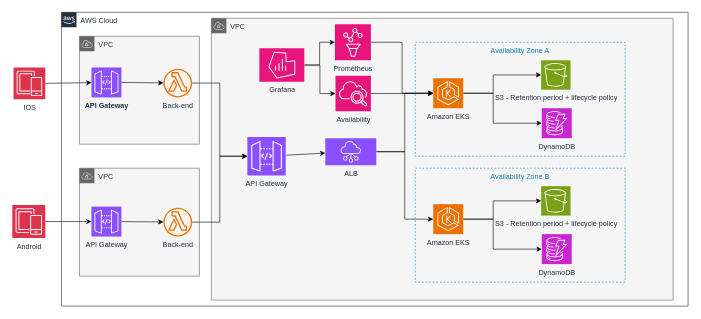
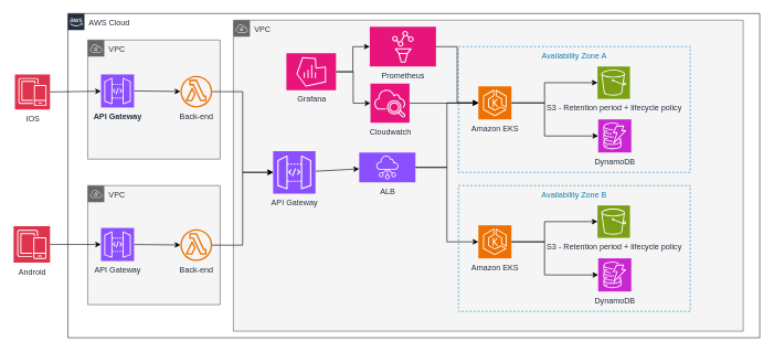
  <mxCell id="0" />
  <mxCell id="1" parent="0" />
  <mxCell id="2" value="VPC" style="points=[[0,0],[0.25,0],[0.5,0],[0.75,0],[1,0],[1,0.25],[1,0.5],[1,0.75],[1,1],[0.75,1],[0.5,1],[0.25,1],[0,1],[0,0.75],[0,0.5],[0,0.25]];outlineConnect=0;html=1;whiteSpace=wrap;fontSize=12;fontStyle=0;container=1;pointerEvents=0;collapsible=0;recursiveResize=0;shape=mxgraph.aws4.group;grIcon=mxgraph.aws4.group_vpc;verticalAlign=top;align=left;spacingLeft=30;dashed=0;fillColor=#f5f5f5;fontColor=#333333;strokeColor=#666666;" vertex="1" parent="1"><mxGeometry x="132" y="60" width="200" height="180" as="geometry" /></mxCell>
  <mxCell id="3" value="Back-end" style="sketch=0;outlineConnect=0;fontColor=#232F3E;gradientColor=none;fillColor=#ED7100;strokeColor=none;dashed=0;verticalLabelPosition=bottom;verticalAlign=top;align=center;html=1;fontSize=12;fontStyle=0;aspect=fixed;pointerEvents=1;shape=mxgraph.aws4.lambda_function;" vertex="1" parent="2"><mxGeometry x="140" y="54" width="48" height="48" as="geometry" /></mxCell>
  <mxCell id="4" style="rounded=0;orthogonalLoop=1;jettySize=auto;html=1;exitX=1;exitY=0.5;exitDx=0;exitDy=0;exitPerimeter=0;" edge="1" parent="2" source="5" target="3"><mxGeometry relative="1" as="geometry" /></mxCell>
  <mxCell id="5" value="API Gateway" style="sketch=0;points=[[0,0,0],[0.25,0,0],[0.5,0,0],[0.75,0,0],[1,0,0],[0,1,0],[0.25,1,0],[0.5,1,0],[0.75,1,0],[1,1,0],[0,0.25,0],[0,0.5,0],[0,0.75,0],[1,0.25,0],[1,0.5,0],[1,0.75,0]];outlineConnect=0;fontColor=#232F3E;fillColor=#8C4FFF;strokeColor=#ffffff;dashed=0;verticalLabelPosition=bottom;verticalAlign=top;align=center;html=1;fontSize=12;fontStyle=1;aspect=fixed;shape=mxgraph.aws4.resourceIcon;resIcon=mxgraph.aws4.api_gateway;" vertex="1" parent="2"><mxGeometry x="20" y="52" width="50" height="50" as="geometry" /></mxCell>
  <mxCell id="6" value="VPC" style="points=[[0,0],[0.25,0],[0.5,0],[0.75,0],[1,0],[1,0.25],[1,0.5],[1,0.75],[1,1],[0.75,1],[0.5,1],[0.25,1],[0,1],[0,0.75],[0,0.5],[0,0.25]];outlineConnect=0;html=1;whiteSpace=wrap;fontSize=12;fontStyle=0;container=1;pointerEvents=0;collapsible=0;recursiveResize=0;shape=mxgraph.aws4.group;grIcon=mxgraph.aws4.group_vpc;strokeColor=#666666;fillColor=#f5f5f5;verticalAlign=top;align=left;spacingLeft=30;dashed=0;fontColor=#333333;" vertex="1" parent="1"><mxGeometry x="132" y="280" width="200" height="180" as="geometry" /></mxCell>
  <mxCell id="7" value="Back-end" style="sketch=0;outlineConnect=0;fontColor=#232F3E;gradientColor=none;fillColor=#ED7100;strokeColor=none;dashed=0;verticalLabelPosition=bottom;verticalAlign=top;align=center;html=1;fontSize=12;fontStyle=0;aspect=fixed;pointerEvents=1;shape=mxgraph.aws4.lambda_function;" vertex="1" parent="6"><mxGeometry x="140" y="66" width="48" height="48" as="geometry" /></mxCell>
  <mxCell id="8" style="rounded=0;orthogonalLoop=1;jettySize=auto;html=1;exitX=1;exitY=0.5;exitDx=0;exitDy=0;exitPerimeter=0;" edge="1" parent="6" source="9" target="7"><mxGeometry relative="1" as="geometry" /></mxCell>
  <mxCell id="9" value="API Gateway" style="sketch=0;points=[[0,0,0],[0.25,0,0],[0.5,0,0],[0.75,0,0],[1,0,0],[0,1,0],[0.25,1,0],[0.5,1,0],[0.75,1,0],[1,1,0],[0,0.25,0],[0,0.5,0],[0,0.75,0],[1,0.25,0],[1,0.5,0],[1,0.75,0]];outlineConnect=0;fontColor=#232F3E;fillColor=#8C4FFF;strokeColor=#ffffff;dashed=0;verticalLabelPosition=bottom;verticalAlign=top;align=center;html=1;fontSize=12;fontStyle=0;aspect=fixed;shape=mxgraph.aws4.resourceIcon;resIcon=mxgraph.aws4.api_gateway;" vertex="1" parent="6"><mxGeometry x="20" y="64" width="50" height="50" as="geometry" /></mxCell>
  <mxCell id="10" style="rounded=0;orthogonalLoop=1;jettySize=auto;html=1;exitX=1;exitY=0.5;exitDx=0;exitDy=0;exitPerimeter=0;" edge="1" parent="1" source="11" target="5"><mxGeometry relative="1" as="geometry" /></mxCell>
  <mxCell id="11" value="IOS" style="sketch=0;points=[[0,0,0],[0.25,0,0],[0.5,0,0],[0.75,0,0],[1,0,0],[0,1,0],[0.25,1,0],[0.5,1,0],[0.75,1,0],[1,1,0],[0,0.25,0],[0,0.5,0],[0,0.75,0],[1,0.25,0],[1,0.5,0],[1,0.75,0]];outlineConnect=0;fontColor=#232F3E;fillColor=#DD344C;strokeColor=#ffffff;dashed=0;verticalLabelPosition=bottom;verticalAlign=top;align=center;html=1;fontSize=12;fontStyle=0;aspect=fixed;shape=mxgraph.aws4.resourceIcon;resIcon=mxgraph.aws4.mobile;" vertex="1" parent="1"><mxGeometry x="22" y="112" width="53" height="53" as="geometry" /></mxCell>
  <mxCell id="12" style="rounded=0;orthogonalLoop=1;jettySize=auto;html=1;" edge="1" parent="1" source="13" target="9"><mxGeometry relative="1" as="geometry" /></mxCell>
  <mxCell id="13" value="Android" style="sketch=0;points=[[0,0,0],[0.25,0,0],[0.5,0,0],[0.75,0,0],[1,0,0],[0,1,0],[0.25,1,0],[0.5,1,0],[0.75,1,0],[1,1,0],[0,0.25,0],[0,0.5,0],[0,0.75,0],[1,0.25,0],[1,0.5,0],[1,0.75,0]];outlineConnect=0;fontColor=#232F3E;fillColor=#DD344C;strokeColor=#ffffff;dashed=0;verticalLabelPosition=bottom;verticalAlign=top;align=center;html=1;fontSize=12;fontStyle=0;aspect=fixed;shape=mxgraph.aws4.resourceIcon;resIcon=mxgraph.aws4.mobile;" vertex="1" parent="1"><mxGeometry x="20" y="341.5" width="55" height="55" as="geometry" /></mxCell>
  <mxCell id="14" value="AWS Cloud" style="points=[[0,0],[0.25,0],[0.5,0],[0.75,0],[1,0],[1,0.25],[1,0.5],[1,0.75],[1,1],[0.75,1],[0.5,1],[0.25,1],[0,1],[0,0.75],[0,0.5],[0,0.25]];outlineConnect=0;gradientColor=none;html=1;whiteSpace=wrap;fontSize=12;fontStyle=0;container=1;pointerEvents=0;collapsible=0;recursiveResize=0;shape=mxgraph.aws4.group;grIcon=mxgraph.aws4.group_aws_cloud_alt;strokeColor=#232F3E;fillColor=none;verticalAlign=top;align=left;spacingLeft=30;fontColor=#232F3E;dashed=0;" vertex="1" parent="1"><mxGeometry x="102" y="20" width="1045" height="490" as="geometry" /></mxCell>
  <mxCell id="15" value="VPC" style="points=[[0,0],[0.25,0],[0.5,0],[0.75,0],[1,0],[1,0.25],[1,0.5],[1,0.75],[1,1],[0.75,1],[0.5,1],[0.25,1],[0,1],[0,0.75],[0,0.5],[0,0.25]];outlineConnect=0;html=1;whiteSpace=wrap;fontSize=12;fontStyle=0;container=0;pointerEvents=0;collapsible=0;recursiveResize=0;shape=mxgraph.aws4.group;grIcon=mxgraph.aws4.group_vpc;strokeColor=#666666;fillColor=#f5f5f5;verticalAlign=top;align=left;spacingLeft=30;dashed=0;fontColor=#333333;movable=1;resizable=1;rotatable=1;deletable=1;editable=1;locked=0;connectable=1;" vertex="1" parent="14"><mxGeometry x="250" y="10" width="770" height="470" as="geometry" /></mxCell>
  <mxCell id="16" style="edgeStyle=orthogonalEdgeStyle;rounded=0;orthogonalLoop=1;jettySize=auto;html=1;entryX=0;entryY=0.5;entryDx=0;entryDy=0;entryPerimeter=0;" edge="1" parent="14" source="17" target="31"><mxGeometry relative="1" as="geometry" /></mxCell>
  <mxCell id="17" value="ALB" style="sketch=0;points=[[0,0,0],[0.25,0,0],[0.5,0,0],[0.75,0,0],[1,0,0],[0,1,0],[0.25,1,0],[0.5,1,0],[0.75,1,0],[1,1,0],[0,0.25,0],[0,0.5,0],[0,0.75,0],[1,0.25,0],[1,0.5,0],[1,0.75,0]];outlineConnect=0;fontColor=#232F3E;fillColor=#8C4FFF;strokeColor=#ffffff;dashed=0;verticalLabelPosition=bottom;verticalAlign=top;align=center;html=1;fontSize=12;fontStyle=0;aspect=fixed;shape=mxgraph.aws4.resourceIcon;resIcon=mxgraph.aws4.networking_and_content_delivery;" vertex="1" parent="14"><mxGeometry x="440" y="210" width="85" height="45" as="geometry" /></mxCell>
  <mxCell id="18" value="" style="rounded=0;orthogonalLoop=1;jettySize=auto;html=1;" edge="1" parent="14" source="19" target="17"><mxGeometry relative="1" as="geometry" /></mxCell>
  <mxCell id="19" value="API Gateway" style="sketch=0;points=[[0,0,0],[0.25,0,0],[0.5,0,0],[0.75,0,0],[1,0,0],[0,1,0],[0.25,1,0],[0.5,1,0],[0.75,1,0],[1,1,0],[0,0.25,0],[0,0.5,0],[0,0.75,0],[1,0.25,0],[1,0.5,0],[1,0.75,0]];outlineConnect=0;fontColor=#232F3E;fillColor=#8C4FFF;strokeColor=#ffffff;dashed=0;verticalLabelPosition=bottom;verticalAlign=top;align=center;html=1;fontSize=12;fontStyle=0;aspect=fixed;shape=mxgraph.aws4.resourceIcon;resIcon=mxgraph.aws4.api_gateway;" vertex="1" parent="14"><mxGeometry x="310" y="208" width="64" height="64" as="geometry" /></mxCell>
  <mxCell id="20" value="Availability Zone A" style="fillColor=none;strokeColor=#147EBA;dashed=1;verticalAlign=top;fontStyle=0;fontColor=#147EBA;whiteSpace=wrap;html=1;" vertex="1" parent="14"><mxGeometry x="590" y="50" width="350" height="190" as="geometry" /></mxCell>
- <mxCell id="21" value="Prometheus" style="sketch=0;points=[[0,0,0],[0.25,0,0],[0.5,0,0],[0.75,0,0],[1,0,0],[0,1,0],[0.25,1,0],[0.5,1,0],[0.75,1,0],[1,1,0],[0,0.25,0],[0,0.5,0],[0,0.75,0],[1,0.25,0],[1,0.5,0],[1,0.75,0]];points=[[0,0,0],[0.25,0,0],[0.5,0,0],[0.75,0,0],[1,0,0],[0,1,0],[0.25,1,0],[0.5,1,0],[0.75,1,0],[1,1,0],[0,0.25,0],[0,0.5,0],[0,0.75,0],[1,0.25,0],[1,0.5,0],[1,0.75,0]];outlineConnect=0;fontColor=#232F3E;fillColor=#E7157B;strokeColor=#ffffff;dashed=0;verticalLabelPosition=bottom;verticalAlign=top;align=center;html=1;fontSize=12;fontStyle=0;aspect=fixed;shape=mxgraph.aws4.resourceIcon;resIcon=mxgraph.aws4.managed_service_for_prometheus;" vertex="1" parent="14"><mxGeometry x="456" y="20" width="60" height="60" as="geometry" /></mxCell>
- <mxCell id="22" value="Availability" style="sketch=0;points=[[0,0,0],[0.25,0,0],[0.5,0,0],[0.75,0,0],[1,0,0],[0,1,0],[0.25,1,0],[0.5,1,0],[0.75,1,0],[1,1,0],[0,0.25,0],[0,0.5,0],[0,0.75,0],[1,0.25,0],[1,0.5,0],[1,0.75,0]];points=[[0,0,0],[0.25,0,0],[0.5,0,0],[0.75,0,0],[1,0,0],[0,1,0],[0.25,1,0],[0.5,1,0],[0.75,1,0],[1,1,0],[0,0.25,0],[0,0.5,0],[0,0.75,0],[1,0.25,0],[1,0.5,0],[1,0.75,0]];outlineConnect=0;fontColor=#232F3E;fillColor=#E7157B;strokeColor=#ffffff;dashed=0;verticalLabelPosition=bottom;verticalAlign=top;align=center;html=1;fontSize=12;fontStyle=0;aspect=fixed;shape=mxgraph.aws4.resourceIcon;resIcon=mxgraph.aws4.cloudwatch_2;" vertex="1" parent="14"><mxGeometry x="457" y="106" width="59" height="59" as="geometry" /></mxCell>
+ <mxCell id="21" value="Prometheus" style="sketch=0;points=[[0,0,0],[0.25,0,0],[0.5,0,0],[0.75,0,0],[1,0,0],[0,1,0],[0.25,1,0],[0.5,1,0],[0.75,1,0],[1,1,0],[0,0.25,0],[0,0.5,0],[0,0.75,0],[1,0.25,0],[1,0.5,0],[1,0.75,0]];points=[[0,0,0],[0.25,0,0],[0.5,0,0],[0.75,0,0],[1,0,0],[0,1,0],[0.25,1,0],[0.5,1,0],[0.75,1,0],[1,1,0],[0,0.25,0],[0,0.5,0],[0,0.75,0],[1,0.25,0],[1,0.5,0],[1,0.75,0]];outlineConnect=0;fontColor=#232F3E;fillColor=#E7157B;strokeColor=#ffffff;dashed=0;verticalLabelPosition=bottom;verticalAlign=top;align=center;html=1;fontSize=12;fontStyle=0;aspect=fixed;shape=mxgraph.aws4.resourceIcon;resIcon=mxgraph.aws4.managed_service_for_prometheus;" vertex="1" parent="14"><mxGeometry x="456" y="20" width="100" height="60" as="geometry" /></mxCell>
+ <mxCell id="22" value="Cloudwatch" style="sketch=0;points=[[0,0,0],[0.25,0,0],[0.5,0,0],[0.75,0,0],[1,0,0],[0,1,0],[0.25,1,0],[0.5,1,0],[0.75,1,0],[1,1,0],[0,0.25,0],[0,0.5,0],[0,0.75,0],[1,0.25,0],[1,0.5,0],[1,0.75,0]];points=[[0,0,0],[0.25,0,0],[0.5,0,0],[0.75,0,0],[1,0,0],[0,1,0],[0.25,1,0],[0.5,1,0],[0.75,1,0],[1,1,0],[0,0.25,0],[0,0.5,0],[0,0.75,0],[1,0.25,0],[1,0.5,0],[1,0.75,0]];outlineConnect=0;fontColor=#232F3E;fillColor=#E7157B;strokeColor=#ffffff;dashed=0;verticalLabelPosition=bottom;verticalAlign=top;align=center;html=1;fontSize=12;fontStyle=0;aspect=fixed;shape=mxgraph.aws4.resourceIcon;resIcon=mxgraph.aws4.cloudwatch_2;" vertex="1" parent="14"><mxGeometry x="457" y="106" width="59" height="59" as="geometry" /></mxCell>
  <mxCell id="23" value="" style="edgeStyle=orthogonalEdgeStyle;rounded=0;orthogonalLoop=1;jettySize=auto;html=1;" edge="1" parent="14" source="25" target="22"><mxGeometry relative="1" as="geometry" /></mxCell>
  <mxCell id="24" style="edgeStyle=orthogonalEdgeStyle;rounded=0;orthogonalLoop=1;jettySize=auto;html=1;" edge="1" parent="14" source="25" target="21"><mxGeometry relative="1" as="geometry" /></mxCell>
  <mxCell id="25" value="Grafana" style="sketch=0;points=[[0,0,0],[0.25,0,0],[0.5,0,0],[0.75,0,0],[1,0,0],[0,1,0],[0.25,1,0],[0.5,1,0],[0.75,1,0],[1,1,0],[0,0.25,0],[0,0.5,0],[0,0.75,0],[1,0.25,0],[1,0.5,0],[1,0.75,0]];points=[[0,0,0],[0.25,0,0],[0.5,0,0],[0.75,0,0],[1,0,0],[0,1,0],[0.25,1,0],[0.5,1,0],[0.75,1,0],[1,1,0],[0,0.25,0],[0,0.5,0],[0,0.75,0],[1,0.25,0],[1,0.5,0],[1,0.75,0]];outlineConnect=0;fontColor=#232F3E;fillColor=#E7157B;strokeColor=#ffffff;dashed=0;verticalLabelPosition=bottom;verticalAlign=top;align=center;html=1;fontSize=12;fontStyle=0;aspect=fixed;shape=mxgraph.aws4.resourceIcon;resIcon=mxgraph.aws4.managed_service_for_grafana;" vertex="1" parent="14"><mxGeometry x="330" y="60" width="75" height="56" as="geometry" /></mxCell>
  <mxCell id="26" value="Availability Zone B" style="fillColor=none;strokeColor=#147EBA;dashed=1;verticalAlign=top;fontStyle=0;fontColor=#147EBA;whiteSpace=wrap;html=1;" vertex="1" parent="14"><mxGeometry x="590" y="260" width="350" height="190" as="geometry" /></mxCell>
  <mxCell id="27" value="S3 - Retention period + lifecycle policy" style="sketch=0;points=[[0,0,0],[0.25,0,0],[0.5,0,0],[0.75,0,0],[1,0,0],[0,1,0],[0.25,1,0],[0.5,1,0],[0.75,1,0],[1,1,0],[0,0.25,0],[0,0.5,0],[0,0.75,0],[1,0.25,0],[1,0.5,0],[1,0.75,0]];outlineConnect=0;fontColor=#232F3E;fillColor=#7AA116;strokeColor=#ffffff;dashed=0;verticalLabelPosition=bottom;verticalAlign=top;align=center;html=1;fontSize=12;fontStyle=0;aspect=fixed;shape=mxgraph.aws4.resourceIcon;resIcon=mxgraph.aws4.s3;" vertex="1" parent="14"><mxGeometry x="800" y="290" width="49" height="49" as="geometry" /></mxCell>
  <mxCell id="28" value="DynamoDB" style="sketch=0;points=[[0,0,0],[0.25,0,0],[0.5,0,0],[0.75,0,0],[1,0,0],[0,1,0],[0.25,1,0],[0.5,1,0],[0.75,1,0],[1,1,0],[0,0.25,0],[0,0.5,0],[0,0.75,0],[1,0.25,0],[1,0.5,0],[1,0.75,0]];outlineConnect=0;fontColor=#232F3E;fillColor=#C925D1;strokeColor=#ffffff;dashed=0;verticalLabelPosition=bottom;verticalAlign=top;align=center;html=1;fontSize=12;fontStyle=0;aspect=fixed;shape=mxgraph.aws4.resourceIcon;resIcon=mxgraph.aws4.dynamodb;" vertex="1" parent="14"><mxGeometry x="801" y="370" width="50" height="50" as="geometry" /></mxCell>
  <mxCell id="29" style="edgeStyle=orthogonalEdgeStyle;rounded=0;orthogonalLoop=1;jettySize=auto;html=1;entryX=0;entryY=0.5;entryDx=0;entryDy=0;entryPerimeter=0;" edge="1" parent="14" source="31" target="27"><mxGeometry relative="1" as="geometry"><Array as="points"><mxPoint x="720" y="345" /><mxPoint x="720" y="315" /></Array></mxGeometry></mxCell>
  <mxCell id="30" style="edgeStyle=orthogonalEdgeStyle;rounded=0;orthogonalLoop=1;jettySize=auto;html=1;" edge="1" parent="14" source="31" target="28"><mxGeometry relative="1" as="geometry"><Array as="points"><mxPoint x="720" y="345" /><mxPoint x="720" y="395" /></Array></mxGeometry></mxCell>
  <mxCell id="31" value="Amazon EKS" style="sketch=0;points=[[0,0,0],[0.25,0,0],[0.5,0,0],[0.75,0,0],[1,0,0],[0,1,0],[0.25,1,0],[0.5,1,0],[0.75,1,0],[1,1,0],[0,0.25,0],[0,0.5,0],[0,0.75,0],[1,0.25,0],[1,0.5,0],[1,0.75,0]];outlineConnect=0;fontColor=#232F3E;fillColor=#ED7100;strokeColor=#ffffff;dashed=0;verticalLabelPosition=bottom;verticalAlign=top;align=center;html=1;fontSize=12;fontStyle=0;aspect=fixed;shape=mxgraph.aws4.resourceIcon;resIcon=mxgraph.aws4.eks;" vertex="1" parent="14"><mxGeometry x="620" y="320" width="50" height="50" as="geometry" /></mxCell>
  <mxCell id="32" value="S3 - Retention period + lifecycle policy" style="sketch=0;points=[[0,0,0],[0.25,0,0],[0.5,0,0],[0.75,0,0],[1,0,0],[0,1,0],[0.25,1,0],[0.5,1,0],[0.75,1,0],[1,1,0],[0,0.25,0],[0,0.5,0],[0,0.75,0],[1,0.25,0],[1,0.5,0],[1,0.75,0]];outlineConnect=0;fontColor=#232F3E;fillColor=#7AA116;strokeColor=#ffffff;dashed=0;verticalLabelPosition=bottom;verticalAlign=top;align=center;html=1;fontSize=12;fontStyle=0;aspect=fixed;shape=mxgraph.aws4.resourceIcon;resIcon=mxgraph.aws4.s3;" vertex="1" parent="1"><mxGeometry x="902" y="100" width="49" height="49" as="geometry" /></mxCell>
  <mxCell id="33" value="DynamoDB" style="sketch=0;points=[[0,0,0],[0.25,0,0],[0.5,0,0],[0.75,0,0],[1,0,0],[0,1,0],[0.25,1,0],[0.5,1,0],[0.75,1,0],[1,1,0],[0,0.25,0],[0,0.5,0],[0,0.75,0],[1,0.25,0],[1,0.5,0],[1,0.75,0]];outlineConnect=0;fontColor=#232F3E;fillColor=#C925D1;strokeColor=#ffffff;dashed=0;verticalLabelPosition=bottom;verticalAlign=top;align=center;html=1;fontSize=12;fontStyle=0;aspect=fixed;shape=mxgraph.aws4.resourceIcon;resIcon=mxgraph.aws4.dynamodb;" vertex="1" parent="1"><mxGeometry x="903" y="180" width="50" height="50" as="geometry" /></mxCell>
  <mxCell id="34" style="edgeStyle=orthogonalEdgeStyle;rounded=0;orthogonalLoop=1;jettySize=auto;html=1;entryX=0;entryY=0.5;entryDx=0;entryDy=0;entryPerimeter=0;" edge="1" parent="1" source="36" target="32"><mxGeometry relative="1" as="geometry"><Array as="points"><mxPoint x="822" y="155" /><mxPoint x="822" y="125" /></Array></mxGeometry></mxCell>
  <mxCell id="35" style="edgeStyle=orthogonalEdgeStyle;rounded=0;orthogonalLoop=1;jettySize=auto;html=1;" edge="1" parent="1" source="36" target="33"><mxGeometry relative="1" as="geometry"><Array as="points"><mxPoint x="822" y="155" /><mxPoint x="822" y="205" /></Array></mxGeometry></mxCell>
  <mxCell id="36" value="Amazon EKS" style="sketch=0;points=[[0,0,0],[0.25,0,0],[0.5,0,0],[0.75,0,0],[1,0,0],[0,1,0],[0.25,1,0],[0.5,1,0],[0.75,1,0],[1,1,0],[0,0.25,0],[0,0.5,0],[0,0.75,0],[1,0.25,0],[1,0.5,0],[1,0.75,0]];outlineConnect=0;fontColor=#232F3E;fillColor=#ED7100;strokeColor=#ffffff;dashed=0;verticalLabelPosition=bottom;verticalAlign=top;align=center;html=1;fontSize=12;fontStyle=0;aspect=fixed;shape=mxgraph.aws4.resourceIcon;resIcon=mxgraph.aws4.eks;" vertex="1" parent="1"><mxGeometry x="722" y="130" width="50" height="50" as="geometry" /></mxCell>
  <mxCell id="37" value="" style="edgeStyle=orthogonalEdgeStyle;rounded=0;orthogonalLoop=1;jettySize=auto;html=1;" edge="1" parent="1" source="22" target="36"><mxGeometry relative="1" as="geometry" /></mxCell>
  <mxCell id="38" value="" style="edgeStyle=orthogonalEdgeStyle;rounded=0;orthogonalLoop=1;jettySize=auto;html=1;entryX=0;entryY=0.5;entryDx=0;entryDy=0;entryPerimeter=0;" edge="1" parent="1" source="21" target="36"><mxGeometry relative="1" as="geometry" /></mxCell>
  <mxCell id="39" style="edgeStyle=orthogonalEdgeStyle;rounded=0;orthogonalLoop=1;jettySize=auto;html=1;entryX=0;entryY=0.5;entryDx=0;entryDy=0;entryPerimeter=0;" edge="1" parent="1" source="3" target="19"><mxGeometry relative="1" as="geometry" /></mxCell>
  <mxCell id="40" style="edgeStyle=orthogonalEdgeStyle;rounded=0;orthogonalLoop=1;jettySize=auto;html=1;entryX=0;entryY=0.5;entryDx=0;entryDy=0;entryPerimeter=0;" edge="1" parent="1" source="7" target="19"><mxGeometry relative="1" as="geometry" /></mxCell>
  <mxCell id="41" value="" style="edgeStyle=orthogonalEdgeStyle;rounded=0;orthogonalLoop=1;jettySize=auto;html=1;entryX=0;entryY=0.5;entryDx=0;entryDy=0;entryPerimeter=0;" edge="1" parent="1" source="17" target="36"><mxGeometry relative="1" as="geometry" /></mxCell>
